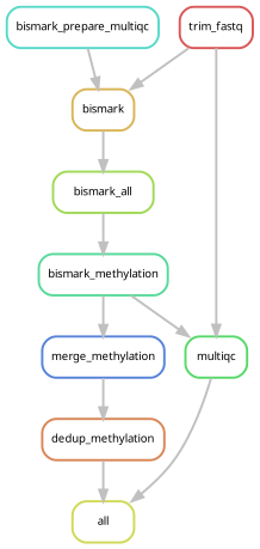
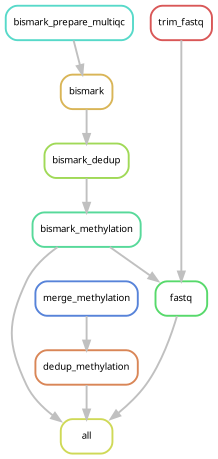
  digraph {
    bgcolor=white
    node [fontname=sans fontsize=10 penwidth=2 shape=box style=rounded]
    edge [color=grey penwidth=2]
    n1 [color="0.06 0.6 0.85" label=dedup_methylation]
    n2 [color="0.18 0.6 0.85" label=all]
-   n3 [color="0.36 0.6 0.85" label=multiqc]
+   n3 [color="0.36 0.6 0.85" label=fastq]
    n4 [color="0.42 0.6 0.85" label=bismark_methylation]
    n5 [color="0.61 0.6 0.85" label=merge_methylation]
    n6 [color="0.48 0.6 0.85" label=bismark_prepare_multiqc]
    n7 [color="0.12 0.6 0.85" label=bismark]
-   n8 [color="0.24 0.6 0.85" label=bismark_all]
+   n8 [color="0.24 0.6 0.85" label=bismark_dedup]
    n9 [color="0.00 0.6 0.85" label=trim_fastq]
    n1 -> n2
    n3 -> n2
    n4 -> n3
-   n4 -> n5
+   n4 -> n2
    n5 -> n1
    n6 -> n7
    n7 -> n8
    n8 -> n4
    n9 -> n3
-   n9 -> n7
  }
